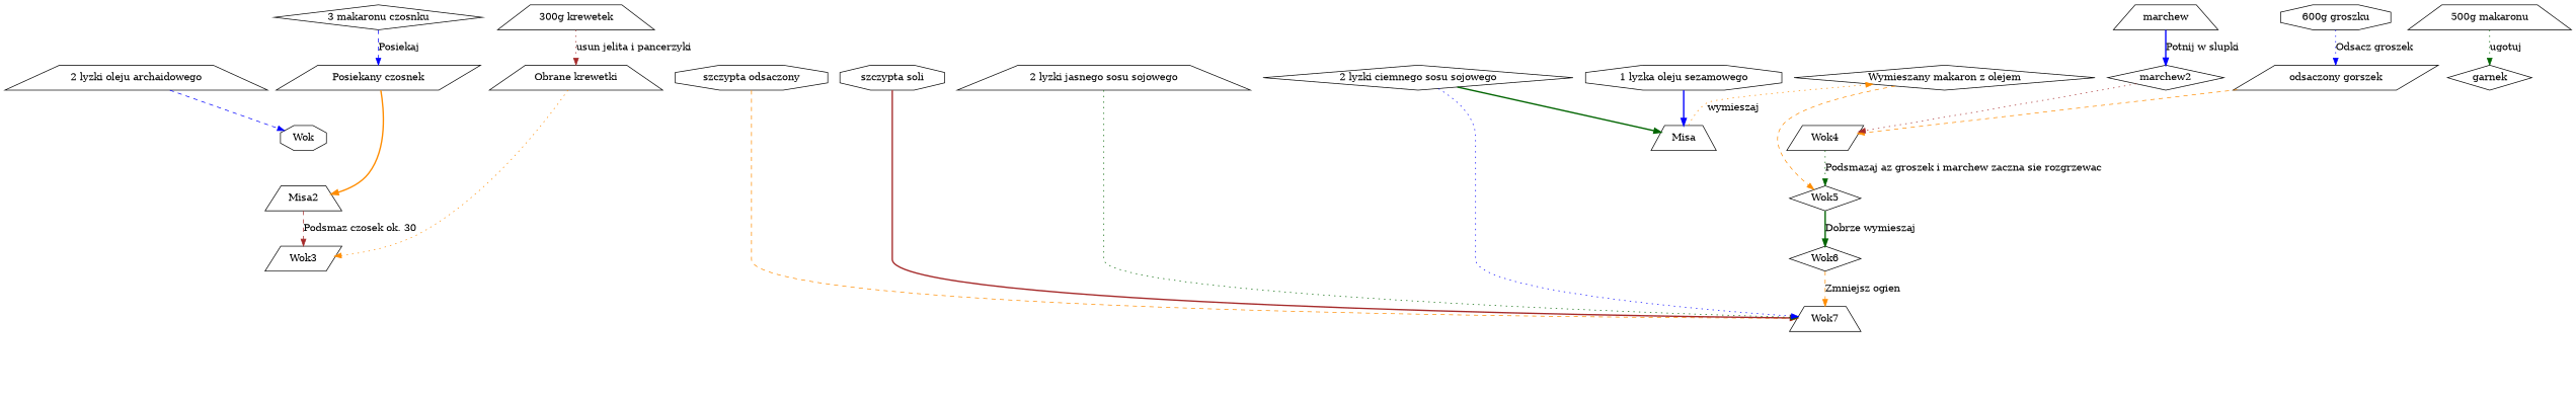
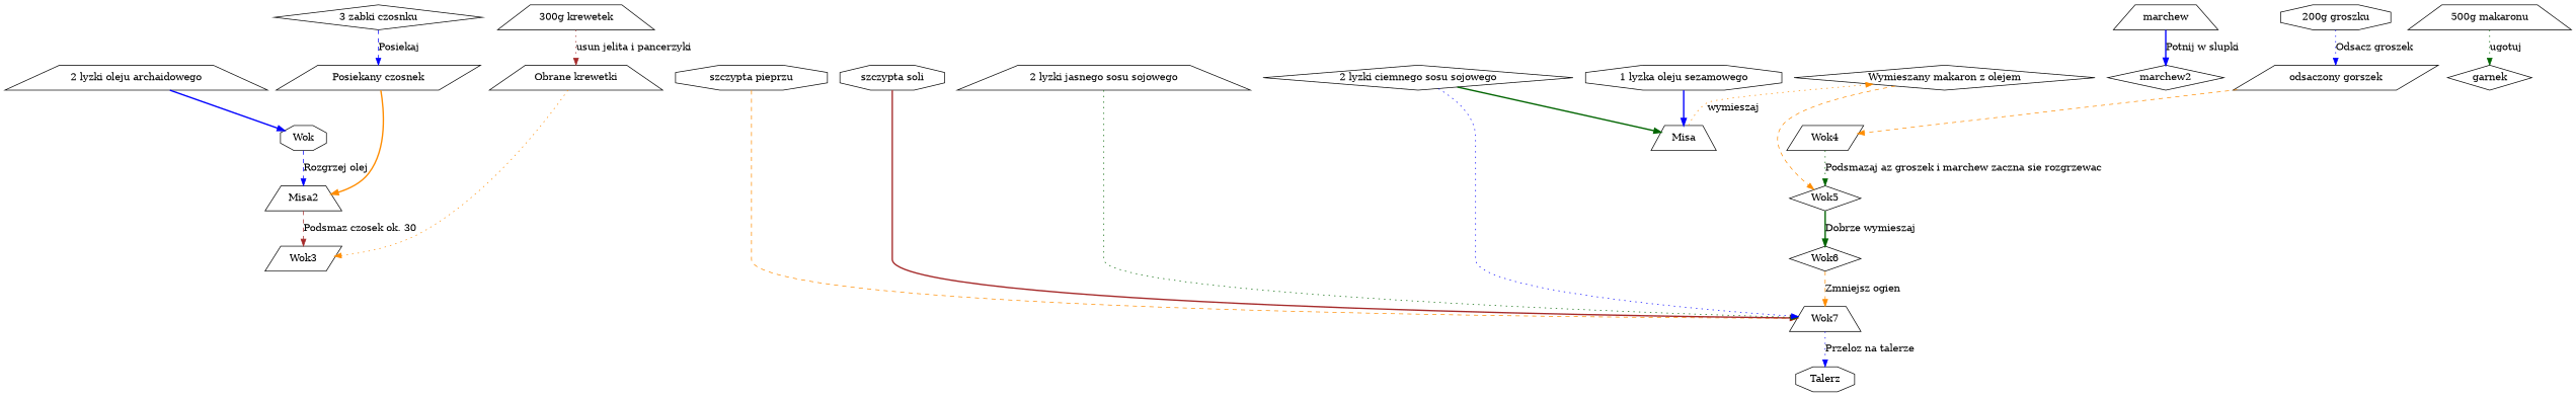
  digraph {
    node [shape=trapezium]
    edge [color=blue style=dotted]
    n1 [label="2 lyzki oleju archaidowego"]
    n2 [label="Posiekany czosnek" shape=parallelogram]
    n3 [label="Obrane krewetki"]
    n4 [label="odsaczony gorszek" shape=parallelogram]
-   n5 [label="szczypta odsaczony" shape=octagon]
+   n5 [label="szczypta pieprzu" shape=octagon]
    n6 [label="szczypta soli" shape=octagon]
    n7 [label="2 lyzki jasnego sosu sojowego"]
    n8 [label="2 lyzki ciemnego sosu sojowego" shape=diamond]
    n9 [label="Wymieszany makaron z olejem" shape=diamond]
    marchew2 [shape=diamond]
    Wok [shape=octagon]
    n12 [label=Misa2]
    Wok3 [shape=parallelogram]
    Wok4 [shape=parallelogram]
    Wok7
    Misa
    Wok5 [shape=diamond]
    n18 [label="500g makaronu"]
    garnek [shape=diamond]
    n20 [label="1 lyzka oleju sezamowego" shape=octagon]
-   n21 [label="3 makaronu czosnku" shape=diamond]
+   n21 [label="3 zabki czosnku" shape=diamond]
    n22 [label="300g krewetek"]
-   n23 [label="600g groszku" shape=octagon]
+   n23 [label="200g groszku" shape=octagon]
+   Talerz [shape=octagon]
    Wok6 [shape=diamond]
    marchew
    subgraph sub_1 {
      rank=same
      n1
      n2
      n3
      n4
      n5
      n6
      n7
      n8
      n9
      marchew2
    }
-   n1 -> Wok [style=dashed]
+   n1 -> Wok [style=bold]
    n2 -> n12 [color=darkorange style=bold]
    n3 -> Wok3 [color=darkorange]
    n4 -> Wok4 [color=darkorange style=dashed]
    n5 -> Wok7 [color=darkorange style=dashed]
    n6 -> Wok7 [color=brown style=bold]
    n7 -> Wok7 [color=darkgreen]
    n8 -> Wok7
    n8 -> Misa [color=darkgreen style=bold]
    n9 -> Wok5 [color=darkorange style=dashed]
-   marchew2 -> Wok4 [color=brown]
+   Wok -> n12 [label="Rozgrzej olej" style=dashed weight=100]
    n12 -> Wok3 [color=brown label="Podsmaz czosek ok. 30" style=dashed weight=100]
    Wok4 -> Wok5 [color=darkgreen label="Podsmazaj az groszek i marchew zaczna sie rozgrzewac" weight=100]
+   Wok7 -> Talerz [label="Przeloz na talerze" weight=100]
    Misa -> n9 [color=darkorange label=wymieszaj]
    Wok5 -> Wok6 [color=darkgreen label="Dobrze wymieszaj" style=bold weight=100]
    n18 -> garnek [color=darkgreen label=ugotuj]
    n20 -> Misa [style=bold]
    n21 -> n2 [label=Posiekaj style=dashed]
    n22 -> n3 [color=brown label="usun jelita i pancerzyki"]
    n23 -> n4 [label="Odsacz groszek"]
    Wok6 -> Wok7 [color=darkorange label="Zmniejsz ogien" style=dashed weight=100]
    marchew -> marchew2 [label="Potnij w slupki" style=bold]
  }
